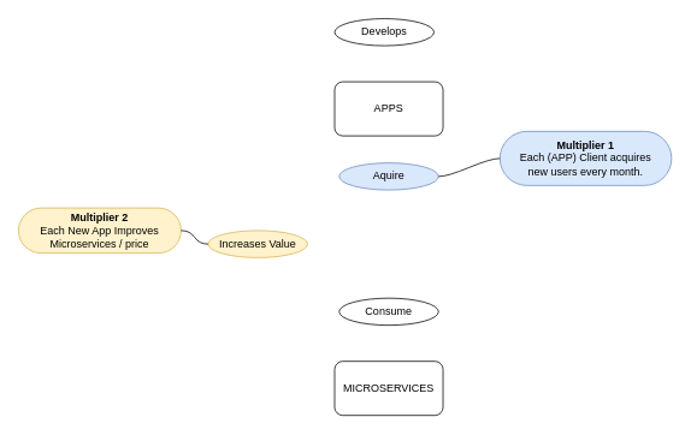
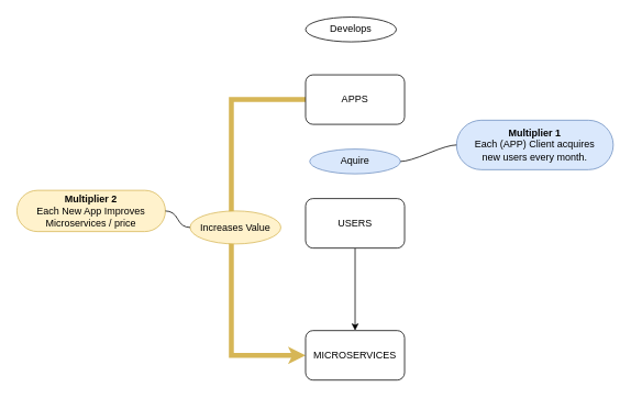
  <mxCell id="0" />
  <mxCell id="1" parent="0" />
+ <mxCell id="2" style="edgeStyle=orthogonalEdgeStyle;rounded=0;orthogonalLoop=1;jettySize=auto;html=1;exitX=0;exitY=0.5;exitDx=0;exitDy=0;entryX=0;entryY=0.5;entryDx=0;entryDy=0;fillColor=#fff2cc;strokeColor=#d6b656;strokeWidth=6;endSize=2;" edge="1" parent="1" source="3" target="6"><mxGeometry relative="1" as="geometry"><Array as="points"><mxPoint x="280" y="120" /><mxPoint x="280" y="430" /></Array></mxGeometry></mxCell>
  <mxCell id="3" value="APPS" style="rounded=1;whiteSpace=wrap;html=1;" vertex="1" parent="1"><mxGeometry x="370" y="90" width="120" height="60" as="geometry" /></mxCell>
+ <mxCell id="4" style="edgeStyle=orthogonalEdgeStyle;rounded=0;orthogonalLoop=1;jettySize=auto;html=1;exitX=0.5;exitY=1;exitDx=0;exitDy=0;entryX=0.5;entryY=0;entryDx=0;entryDy=0;" edge="1" parent="1" source="5" target="6"><mxGeometry relative="1" as="geometry" /></mxCell>
+ <mxCell id="5" value="USERS" style="rounded=1;whiteSpace=wrap;html=1;" vertex="1" parent="1"><mxGeometry x="370" y="240" width="120" height="60" as="geometry" /></mxCell>
  <mxCell id="6" value="MICROSERVICES" style="rounded=1;whiteSpace=wrap;html=1;" vertex="1" parent="1"><mxGeometry x="370" y="400" width="120" height="60" as="geometry" /></mxCell>
  <mxCell id="7" value="Develops" style="ellipse;whiteSpace=wrap;html=1;" vertex="1" parent="1"><mxGeometry x="370" y="20" width="110" height="30" as="geometry" /></mxCell>
  <mxCell id="8" value="Aquire" style="ellipse;whiteSpace=wrap;html=1;fillColor=#dae8fc;strokeColor=#6c8ebf;" vertex="1" parent="1"><mxGeometry x="375" y="180" width="110" height="30" as="geometry" /></mxCell>
- <mxCell id="9" value="Consume" style="ellipse;whiteSpace=wrap;html=1;" vertex="1" parent="1"><mxGeometry x="375" y="330" width="110" height="30" as="geometry" /></mxCell>
- <mxCell id="10" value="Increases Value" style="ellipse;whiteSpace=wrap;html=1;fillColor=#fff2cc;strokeColor=#d6b656;" vertex="1" parent="1"><mxGeometry x="230" y="255" width="110" height="30" as="geometry" /></mxCell>
+ <mxCell id="10" value="Increases Value" style="ellipse;whiteSpace=wrap;html=1;fillColor=#fff2cc;strokeColor=#d6b656;" vertex="1" parent="1"><mxGeometry x="230" y="255" width="110" height="40" as="geometry" /></mxCell>
  <mxCell id="11" value="&lt;b&gt;Multiplier 1&lt;/b&gt;&lt;br&gt;Each (APP) Client acquires &lt;br&gt;new users every month." style="whiteSpace=wrap;html=1;rounded=1;arcSize=50;align=center;verticalAlign=middle;strokeWidth=1;autosize=1;spacing=4;treeFolding=1;treeMoving=1;newEdgeStyle={&quot;edgeStyle&quot;:&quot;entityRelationEdgeStyle&quot;,&quot;startArrow&quot;:&quot;none&quot;,&quot;endArrow&quot;:&quot;none&quot;,&quot;segment&quot;:10,&quot;curved&quot;:1};fillColor=#dae8fc;strokeColor=#6c8ebf;" vertex="1" parent="1"><mxGeometry x="553" y="145" width="190" height="60" as="geometry" /></mxCell>
  <mxCell id="12" value="" style="edgeStyle=entityRelationEdgeStyle;startArrow=none;endArrow=none;segment=10;curved=1;rounded=0;exitX=1;exitY=0.5;exitDx=0;exitDy=0;" edge="1" target="11" parent="1" source="8"><mxGeometry relative="1" as="geometry"><mxPoint x="480" y="195" as="sourcePoint" /></mxGeometry></mxCell>
  <mxCell id="13" value="&lt;b style=&quot;color: rgb(0, 0, 0);&quot;&gt;Multiplier 2&lt;/b&gt;&lt;br style=&quot;color: rgb(0, 0, 0);&quot;&gt;&lt;font color=&quot;#000000&quot;&gt;Each New App Improves Microservices / price&lt;/font&gt;" style="whiteSpace=wrap;html=1;rounded=1;arcSize=50;align=center;verticalAlign=middle;strokeWidth=1;autosize=1;spacing=4;treeFolding=1;treeMoving=1;newEdgeStyle={&quot;edgeStyle&quot;:&quot;entityRelationEdgeStyle&quot;,&quot;startArrow&quot;:&quot;none&quot;,&quot;endArrow&quot;:&quot;none&quot;,&quot;segment&quot;:10,&quot;curved&quot;:1};fillColor=#fff2cc;strokeColor=#d6b656;" vertex="1" parent="1"><mxGeometry x="20" y="230" width="180" height="50" as="geometry" /></mxCell>
  <mxCell id="14" value="" style="edgeStyle=entityRelationEdgeStyle;startArrow=none;endArrow=none;segment=10;curved=1;rounded=0;fontColor=#3399FF;startSize=0;endSize=0;strokeWidth=1;exitX=0;exitY=0.5;exitDx=0;exitDy=0;" edge="1" target="13" parent="1" source="10"><mxGeometry relative="1" as="geometry"><mxPoint x="70" y="240" as="sourcePoint" /></mxGeometry></mxCell>
